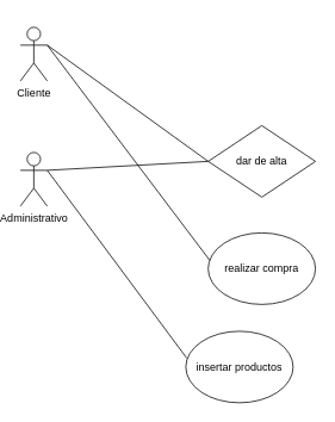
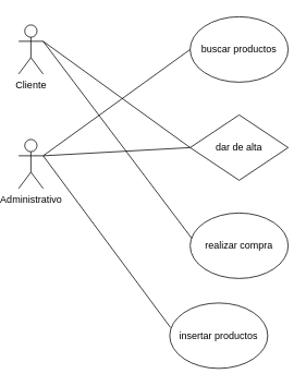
  <mxCell id="0" />
  <mxCell id="1" parent="0" />
  <mxCell id="2" value="Cliente" style="shape=umlActor;verticalLabelPosition=bottom;verticalAlign=top;html=1;outlineConnect=0;" vertex="1" parent="1"><mxGeometry x="20" y="30" width="30" height="60" as="geometry" /></mxCell>
  <mxCell id="3" value="Administrativo" style="shape=umlActor;verticalLabelPosition=bottom;verticalAlign=top;html=1;outlineConnect=0;" vertex="1" parent="1"><mxGeometry x="20" y="170" width="30" height="60" as="geometry" /></mxCell>
+ <mxCell id="4" value="buscar productos" style="ellipse;whiteSpace=wrap;html=1;" vertex="1" parent="1"><mxGeometry x="230" y="20" width="120" height="80" as="geometry" /></mxCell>
  <mxCell id="5" value="" style="endArrow=none;html=1;rounded=0;entryX=0;entryY=0.5;entryDx=0;entryDy=0;exitX=1;exitY=0.333;exitDx=0;exitDy=0;exitPerimeter=0;" edge="1" parent="1" source="2" target="7"><mxGeometry width="50" height="50" relative="1" as="geometry"><mxPoint x="130" y="250" as="sourcePoint" /><mxPoint x="180" y="200" as="targetPoint" /></mxGeometry></mxCell>
+ <mxCell id="6" value="" style="endArrow=none;html=1;rounded=0;entryX=0;entryY=0.5;entryDx=0;entryDy=0;exitX=1;exitY=0.333;exitDx=0;exitDy=0;exitPerimeter=0;" edge="1" parent="1" source="3" target="4"><mxGeometry width="50" height="50" relative="1" as="geometry"><mxPoint x="130" y="250" as="sourcePoint" /><mxPoint x="180" y="200" as="targetPoint" /></mxGeometry></mxCell>
  <mxCell id="7" value="dar de alta" style="rhombus;whiteSpace=wrap;html=1;" vertex="1" parent="1"><mxGeometry x="230" y="140" width="120" height="80" as="geometry" /></mxCell>
  <mxCell id="8" value="realizar compra" style="ellipse;whiteSpace=wrap;html=1;" vertex="1" parent="1"><mxGeometry x="230" y="260" width="120" height="80" as="geometry" /></mxCell>
  <mxCell id="9" value="insertar productos" style="ellipse;whiteSpace=wrap;html=1;" vertex="1" parent="1"><mxGeometry x="205" y="370" width="120" height="80" as="geometry" /></mxCell>
  <mxCell id="10" value="" style="endArrow=none;html=1;rounded=0;entryX=0.008;entryY=0.375;entryDx=0;entryDy=0;entryPerimeter=0;exitX=1;exitY=0.333;exitDx=0;exitDy=0;exitPerimeter=0;" edge="1" parent="1" source="3" target="9"><mxGeometry width="50" height="50" relative="1" as="geometry"><mxPoint x="130" y="250" as="sourcePoint" /><mxPoint x="180" y="200" as="targetPoint" /></mxGeometry></mxCell>
  <mxCell id="11" value="" style="endArrow=none;html=1;rounded=0;entryX=0;entryY=0.5;entryDx=0;entryDy=0;" edge="1" parent="1" target="7"><mxGeometry width="50" height="50" relative="1" as="geometry"><mxPoint x="50" y="190" as="sourcePoint" /><mxPoint x="180" y="200" as="targetPoint" /></mxGeometry></mxCell>
  <mxCell id="12" value="" style="endArrow=none;html=1;rounded=0;entryX=0.017;entryY=0.388;entryDx=0;entryDy=0;entryPerimeter=0;" edge="1" parent="1" target="8"><mxGeometry width="50" height="50" relative="1" as="geometry"><mxPoint x="50" y="50" as="sourcePoint" /><mxPoint x="180" y="200" as="targetPoint" /></mxGeometry></mxCell>
